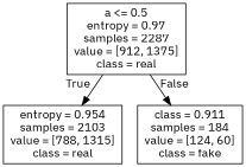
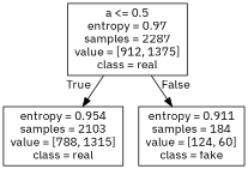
  digraph {
    fontname="IBM Plex Sans"
    node [shape=box fontname="IBM Plex Sans"]
    edge [labeldistance=2.5 fontname="IBM Plex Sans"]
    n1 [label="a <= 0.5\nentropy = 0.97\nsamples = 2287\nvalue = [912, 1375]\nclass = real"]
    n2 [label="entropy = 0.954\nsamples = 2103\nvalue = [788, 1315]\nclass = real"]
-   n3 [label="class = 0.911\nsamples = 184\nvalue = [124, 60]\nclass = fake"]
+   n3 [label="entropy = 0.911\nsamples = 184\nvalue = [124, 60]\nclass = fake"]
    n1 -> n2 [headlabel=True labelangle=45]
    n1 -> n3 [headlabel=False labelangle=-45]
  }
